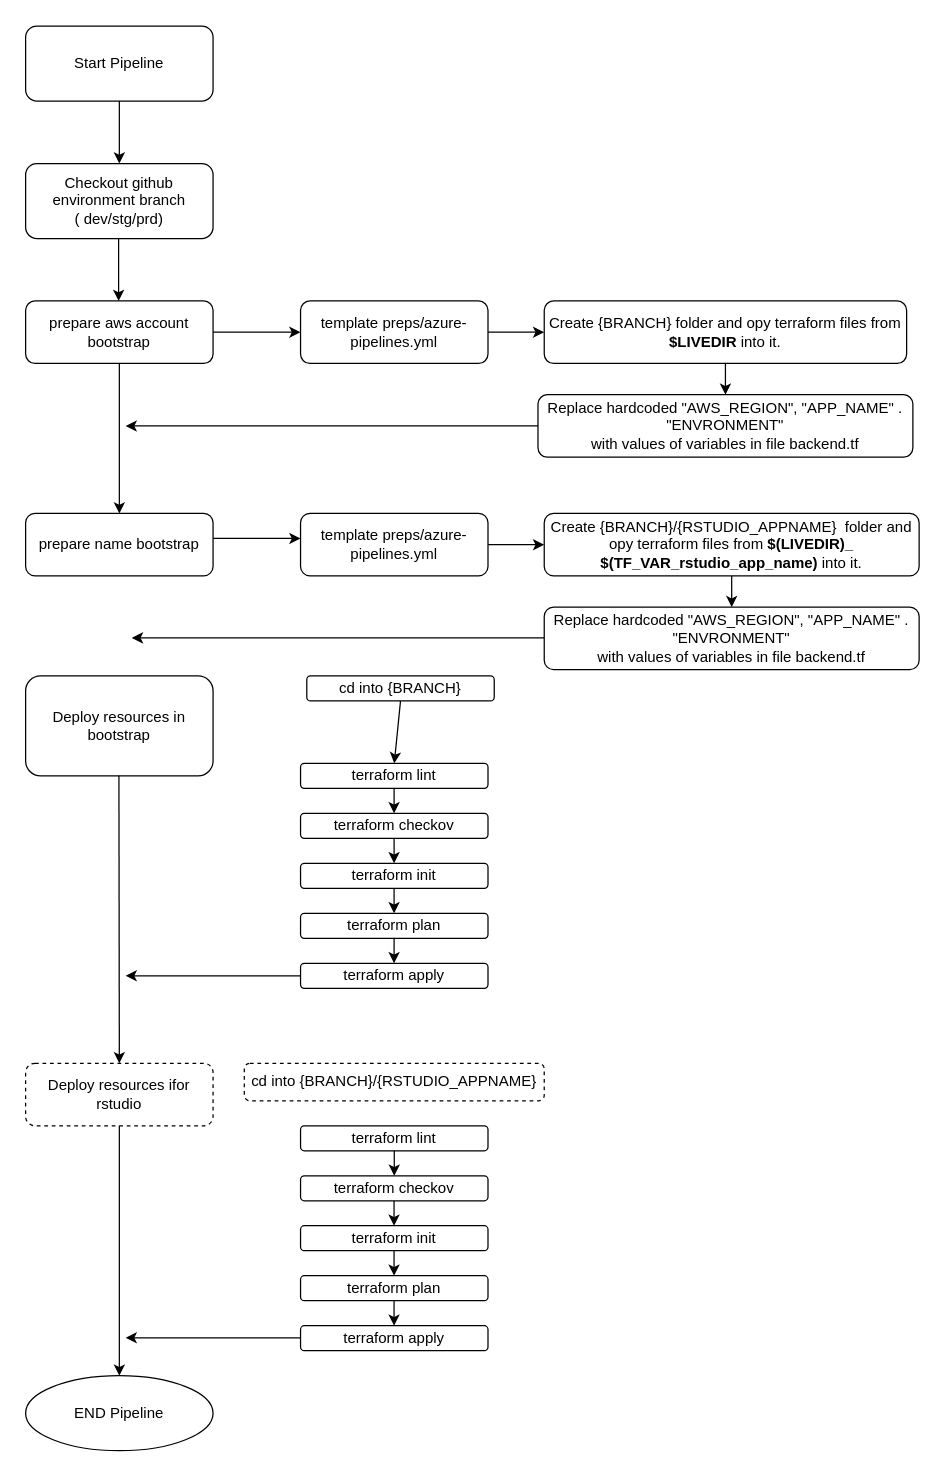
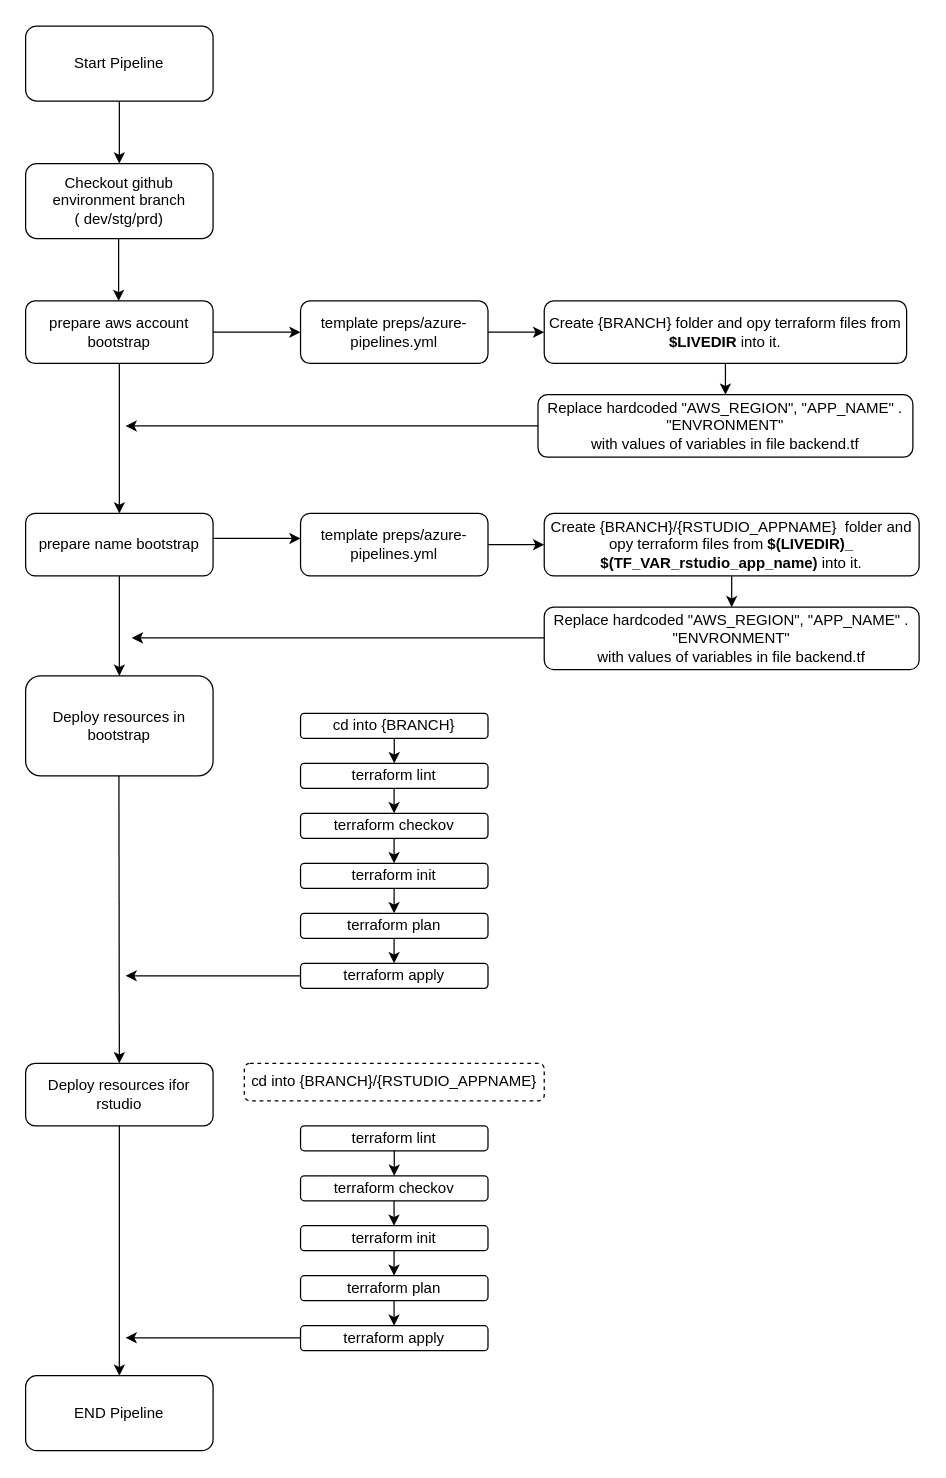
  <mxCell id="0" />
  <mxCell id="1" parent="0" />
  <mxCell id="2" value="Start Pipeline" style="rounded=1;whiteSpace=wrap;html=1;" vertex="1" parent="1"><mxGeometry x="20" y="20" width="150" height="60" as="geometry" /></mxCell>
  <mxCell id="3" value="Checkout github environment branch &lt;br&gt;( dev/stg/prd)" style="rounded=1;whiteSpace=wrap;html=1;" vertex="1" parent="1"><mxGeometry x="20" y="130" width="150" height="60" as="geometry" /></mxCell>
  <mxCell id="4" value="prepare aws account bootstrap" style="rounded=1;whiteSpace=wrap;html=1;" vertex="1" parent="1"><mxGeometry x="20" y="240" width="150" height="50" as="geometry" /></mxCell>
  <mxCell id="5" value="" style="edgeStyle=orthogonalEdgeStyle;rounded=0;orthogonalLoop=1;jettySize=auto;html=1;" edge="1" parent="1" source="6"><mxGeometry relative="1" as="geometry"><mxPoint x="435" y="265" as="targetPoint" /></mxGeometry></mxCell>
  <mxCell id="6" value="template preps/azure-pipelines.yml" style="rounded=1;whiteSpace=wrap;html=1;" vertex="1" parent="1"><mxGeometry x="240" y="240" width="150" height="50" as="geometry" /></mxCell>
  <mxCell id="7" value="Create {BRANCH} folder and opy terraform files from &lt;b&gt;$LIVEDIR&lt;/b&gt; into it." style="rounded=1;whiteSpace=wrap;html=1;" vertex="1" parent="1"><mxGeometry x="435" y="240" width="290" height="50" as="geometry" /></mxCell>
  <mxCell id="8" value="Replace hardcoded &quot;AWS_REGION&quot;, &quot;APP_NAME&quot; .&lt;br&gt;&quot;ENVRONMENT&quot;&lt;br&gt;with values of variables in file backend.tf" style="rounded=1;whiteSpace=wrap;html=1;" vertex="1" parent="1"><mxGeometry x="430" y="315" width="300" height="50" as="geometry" /></mxCell>
  <mxCell id="9" value="prepare name bootstrap" style="rounded=1;whiteSpace=wrap;html=1;" vertex="1" parent="1"><mxGeometry x="20" y="410" width="150" height="50" as="geometry" /></mxCell>
  <mxCell id="10" value="template preps/azure-pipelines.yml" style="rounded=1;whiteSpace=wrap;html=1;" vertex="1" parent="1"><mxGeometry x="240" y="410" width="150" height="50" as="geometry" /></mxCell>
  <mxCell id="11" value="Create {BRANCH}/{RSTUDIO_APPNAME}&amp;nbsp; folder and opy terraform files from &lt;b&gt;$(LIVEDIR)_&lt;br&gt;$(TF_VAR_rstudio_app_name)&lt;/b&gt; into it." style="rounded=1;whiteSpace=wrap;html=1;" vertex="1" parent="1"><mxGeometry x="435" y="410" width="300" height="50" as="geometry" /></mxCell>
  <mxCell id="12" value="Replace hardcoded &quot;AWS_REGION&quot;, &quot;APP_NAME&quot; .&lt;br&gt;&quot;ENVRONMENT&quot;&lt;br&gt;with values of variables in file backend.tf" style="rounded=1;whiteSpace=wrap;html=1;" vertex="1" parent="1"><mxGeometry x="435" y="485" width="300" height="50" as="geometry" /></mxCell>
  <mxCell id="13" value="Deploy resources in bootstrap" style="rounded=1;whiteSpace=wrap;html=1;" vertex="1" parent="1"><mxGeometry x="20" y="540" width="150" height="80" as="geometry" /></mxCell>
- <mxCell id="14" value="cd into {BRANCH}" style="rounded=1;whiteSpace=wrap;html=1;" vertex="1" parent="1"><mxGeometry x="245" y="540" width="150" height="20" as="geometry" /></mxCell>
+ <mxCell id="14" value="cd into {BRANCH}" style="rounded=1;whiteSpace=wrap;html=1;" vertex="1" parent="1"><mxGeometry x="240" y="570" width="150" height="20" as="geometry" /></mxCell>
  <mxCell id="15" value="terraform lint" style="rounded=1;whiteSpace=wrap;html=1;" vertex="1" parent="1"><mxGeometry x="240" y="610" width="150" height="20" as="geometry" /></mxCell>
  <mxCell id="16" value="terraform checkov" style="rounded=1;whiteSpace=wrap;html=1;" vertex="1" parent="1"><mxGeometry x="240" y="650" width="150" height="20" as="geometry" /></mxCell>
  <mxCell id="17" value="terraform init" style="rounded=1;whiteSpace=wrap;html=1;" vertex="1" parent="1"><mxGeometry x="240" y="690" width="150" height="20" as="geometry" /></mxCell>
  <mxCell id="18" value="terraform plan" style="rounded=1;whiteSpace=wrap;html=1;" vertex="1" parent="1"><mxGeometry x="240" y="730" width="150" height="20" as="geometry" /></mxCell>
  <mxCell id="19" value="terraform apply" style="rounded=1;whiteSpace=wrap;html=1;" vertex="1" parent="1"><mxGeometry x="240" y="770" width="150" height="20" as="geometry" /></mxCell>
- <mxCell id="20" value="Deploy resources ifor rstudio" style="rounded=1;whiteSpace=wrap;html=1;dashed=1;" vertex="1" parent="1"><mxGeometry x="20" y="850" width="150" height="50" as="geometry" /></mxCell>
+ <mxCell id="20" value="Deploy resources ifor rstudio" style="rounded=1;whiteSpace=wrap;html=1;" vertex="1" parent="1"><mxGeometry x="20" y="850" width="150" height="50" as="geometry" /></mxCell>
  <mxCell id="21" value="cd into {BRANCH}/{RSTUDIO_APPNAME}" style="rounded=1;whiteSpace=wrap;html=1;dashed=1;" vertex="1" parent="1"><mxGeometry x="195" y="850" width="240" height="30" as="geometry" /></mxCell>
  <mxCell id="22" value="terraform lint" style="rounded=1;whiteSpace=wrap;html=1;" vertex="1" parent="1"><mxGeometry x="240" y="900" width="150" height="20" as="geometry" /></mxCell>
  <mxCell id="23" value="terraform checkov" style="rounded=1;whiteSpace=wrap;html=1;" vertex="1" parent="1"><mxGeometry x="240" y="940" width="150" height="20" as="geometry" /></mxCell>
  <mxCell id="24" value="terraform init" style="rounded=1;whiteSpace=wrap;html=1;" vertex="1" parent="1"><mxGeometry x="240" y="980" width="150" height="20" as="geometry" /></mxCell>
  <mxCell id="25" value="terraform plan" style="rounded=1;whiteSpace=wrap;html=1;" vertex="1" parent="1"><mxGeometry x="240" y="1020" width="150" height="20" as="geometry" /></mxCell>
  <mxCell id="26" value="terraform apply" style="rounded=1;whiteSpace=wrap;html=1;" vertex="1" parent="1"><mxGeometry x="240" y="1060" width="150" height="20" as="geometry" /></mxCell>
  <mxCell id="27" value="" style="endArrow=classic;html=1;exitX=0.5;exitY=1;exitDx=0;exitDy=0;" edge="1" parent="1" source="2" target="3"><mxGeometry width="50" height="50" relative="1" as="geometry"><mxPoint x="620" y="690" as="sourcePoint" /><mxPoint x="670" y="640" as="targetPoint" /></mxGeometry></mxCell>
  <mxCell id="28" value="" style="endArrow=classic;html=1;exitX=0.5;exitY=1;exitDx=0;exitDy=0;" edge="1" parent="1"><mxGeometry width="50" height="50" relative="1" as="geometry"><mxPoint x="94.41" y="190" as="sourcePoint" /><mxPoint x="94.41" y="240" as="targetPoint" /></mxGeometry></mxCell>
  <mxCell id="29" value="" style="endArrow=classic;html=1;exitX=1;exitY=0.5;exitDx=0;exitDy=0;entryX=0;entryY=0.5;entryDx=0;entryDy=0;" edge="1" parent="1" source="4" target="6"><mxGeometry width="50" height="50" relative="1" as="geometry"><mxPoint x="180" y="270" as="sourcePoint" /><mxPoint x="180" y="320" as="targetPoint" /></mxGeometry></mxCell>
  <mxCell id="30" value="" style="endArrow=classic;html=1;exitX=0.5;exitY=1;exitDx=0;exitDy=0;entryX=0.5;entryY=0;entryDx=0;entryDy=0;" edge="1" parent="1" source="7" target="8"><mxGeometry width="50" height="50" relative="1" as="geometry"><mxPoint x="105" y="90" as="sourcePoint" /><mxPoint x="105" y="140" as="targetPoint" /></mxGeometry></mxCell>
  <mxCell id="31" value="" style="endArrow=classic;html=1;exitX=0.5;exitY=1;exitDx=0;exitDy=0;" edge="1" parent="1" source="4" target="9"><mxGeometry width="50" height="50" relative="1" as="geometry"><mxPoint x="590" y="300" as="sourcePoint" /><mxPoint x="590" y="325" as="targetPoint" /></mxGeometry></mxCell>
  <mxCell id="32" value="" style="endArrow=classic;html=1;exitX=0.5;exitY=1;exitDx=0;exitDy=0;entryX=0.5;entryY=0;entryDx=0;entryDy=0;" edge="1" parent="1" source="11" target="12"><mxGeometry width="50" height="50" relative="1" as="geometry"><mxPoint x="590" y="375" as="sourcePoint" /><mxPoint x="589.9" y="420" as="targetPoint" /></mxGeometry></mxCell>
  <mxCell id="33" value="" style="endArrow=classic;html=1;exitX=0;exitY=0.5;exitDx=0;exitDy=0;" edge="1" parent="1" source="8"><mxGeometry width="50" height="50" relative="1" as="geometry"><mxPoint x="180" y="275" as="sourcePoint" /><mxPoint x="100" y="340" as="targetPoint" /></mxGeometry></mxCell>
+ <mxCell id="34" value="" style="endArrow=classic;html=1;exitX=0.5;exitY=1;exitDx=0;exitDy=0;entryX=0.5;entryY=0;entryDx=0;entryDy=0;" edge="1" parent="1" source="9" target="13"><mxGeometry width="50" height="50" relative="1" as="geometry"><mxPoint x="105" y="300" as="sourcePoint" /><mxPoint x="105" y="420" as="targetPoint" /></mxGeometry></mxCell>
  <mxCell id="35" value="" style="endArrow=classic;html=1;exitX=1;exitY=0.5;exitDx=0;exitDy=0;entryX=0;entryY=0.5;entryDx=0;entryDy=0;" edge="1" parent="1"><mxGeometry width="50" height="50" relative="1" as="geometry"><mxPoint x="170" y="430" as="sourcePoint" /><mxPoint x="240" y="430" as="targetPoint" /></mxGeometry></mxCell>
  <mxCell id="36" value="" style="edgeStyle=orthogonalEdgeStyle;rounded=0;orthogonalLoop=1;jettySize=auto;html=1;entryX=0;entryY=0.5;entryDx=0;entryDy=0;" edge="1" parent="1" source="10" target="11"><mxGeometry relative="1" as="geometry"><mxPoint x="400" y="275" as="sourcePoint" /><mxPoint x="440" y="435" as="targetPoint" /></mxGeometry></mxCell>
  <mxCell id="37" value="" style="endArrow=classic;html=1;exitX=0;exitY=0.5;exitDx=0;exitDy=0;" edge="1" parent="1"><mxGeometry width="50" height="50" relative="1" as="geometry"><mxPoint x="435" y="509.58" as="sourcePoint" /><mxPoint x="105" y="509.58" as="targetPoint" /></mxGeometry></mxCell>
  <mxCell id="38" value="" style="endArrow=classic;html=1;exitX=0.5;exitY=1;exitDx=0;exitDy=0;entryX=0.5;entryY=0;entryDx=0;entryDy=0;" edge="1" parent="1" source="14" target="15"><mxGeometry width="50" height="50" relative="1" as="geometry"><mxPoint x="595" y="470" as="sourcePoint" /><mxPoint x="595" y="495" as="targetPoint" /></mxGeometry></mxCell>
  <mxCell id="39" value="" style="endArrow=classic;html=1;exitX=0.5;exitY=1;exitDx=0;exitDy=0;entryX=0.5;entryY=0;entryDx=0;entryDy=0;" edge="1" parent="1"><mxGeometry width="50" height="50" relative="1" as="geometry"><mxPoint x="314.86" y="630" as="sourcePoint" /><mxPoint x="314.86" y="650" as="targetPoint" /></mxGeometry></mxCell>
  <mxCell id="40" value="" style="endArrow=classic;html=1;exitX=0.5;exitY=1;exitDx=0;exitDy=0;entryX=0.5;entryY=0;entryDx=0;entryDy=0;" edge="1" parent="1"><mxGeometry width="50" height="50" relative="1" as="geometry"><mxPoint x="314.86" y="670" as="sourcePoint" /><mxPoint x="314.86" y="690" as="targetPoint" /></mxGeometry></mxCell>
  <mxCell id="41" value="" style="endArrow=classic;html=1;exitX=0.5;exitY=1;exitDx=0;exitDy=0;entryX=0.5;entryY=0;entryDx=0;entryDy=0;" edge="1" parent="1"><mxGeometry width="50" height="50" relative="1" as="geometry"><mxPoint x="314.86" y="710" as="sourcePoint" /><mxPoint x="314.86" y="730" as="targetPoint" /></mxGeometry></mxCell>
  <mxCell id="42" value="" style="endArrow=classic;html=1;exitX=0.5;exitY=1;exitDx=0;exitDy=0;entryX=0.5;entryY=0;entryDx=0;entryDy=0;" edge="1" parent="1"><mxGeometry width="50" height="50" relative="1" as="geometry"><mxPoint x="314.86" y="750" as="sourcePoint" /><mxPoint x="314.86" y="770" as="targetPoint" /></mxGeometry></mxCell>
  <mxCell id="43" value="" style="endArrow=classic;html=1;exitX=0.5;exitY=1;exitDx=0;exitDy=0;entryX=0.5;entryY=0;entryDx=0;entryDy=0;" edge="1" parent="1" target="20"><mxGeometry width="50" height="50" relative="1" as="geometry"><mxPoint x="94.66" y="620" as="sourcePoint" /><mxPoint x="90" y="800" as="targetPoint" /></mxGeometry></mxCell>
  <mxCell id="44" value="" style="endArrow=classic;html=1;exitX=0;exitY=0.5;exitDx=0;exitDy=0;" edge="1" parent="1" source="19"><mxGeometry width="50" height="50" relative="1" as="geometry"><mxPoint x="445" y="519.58" as="sourcePoint" /><mxPoint x="100" y="780" as="targetPoint" /></mxGeometry></mxCell>
  <mxCell id="45" value="" style="endArrow=classic;html=1;entryX=0.5;entryY=0;entryDx=0;entryDy=0;exitX=0.5;exitY=1;exitDx=0;exitDy=0;" edge="1" parent="1" source="22" target="23"><mxGeometry width="50" height="50" relative="1" as="geometry"><mxPoint x="330" y="930" as="sourcePoint" /><mxPoint x="400" y="930" as="targetPoint" /></mxGeometry></mxCell>
  <mxCell id="46" value="" style="endArrow=classic;html=1;entryX=0.5;entryY=0;entryDx=0;entryDy=0;exitX=0.5;exitY=1;exitDx=0;exitDy=0;" edge="1" parent="1"><mxGeometry width="50" height="50" relative="1" as="geometry"><mxPoint x="314.83" y="960" as="sourcePoint" /><mxPoint x="314.83" y="980" as="targetPoint" /></mxGeometry></mxCell>
  <mxCell id="47" value="" style="endArrow=classic;html=1;entryX=0.5;entryY=0;entryDx=0;entryDy=0;exitX=0.5;exitY=1;exitDx=0;exitDy=0;" edge="1" parent="1"><mxGeometry width="50" height="50" relative="1" as="geometry"><mxPoint x="314.83" y="1000" as="sourcePoint" /><mxPoint x="314.83" y="1020" as="targetPoint" /></mxGeometry></mxCell>
  <mxCell id="48" value="" style="endArrow=classic;html=1;entryX=0.5;entryY=0;entryDx=0;entryDy=0;exitX=0.5;exitY=1;exitDx=0;exitDy=0;" edge="1" parent="1"><mxGeometry width="50" height="50" relative="1" as="geometry"><mxPoint x="314.83" y="1040" as="sourcePoint" /><mxPoint x="314.83" y="1060" as="targetPoint" /></mxGeometry></mxCell>
- <mxCell id="49" value="END Pipeline" style="ellipse;whiteSpace=wrap;html=1;" vertex="1" parent="1"><mxGeometry x="20" y="1100" width="150" height="60" as="geometry" /></mxCell>
+ <mxCell id="49" value="END Pipeline" style="rounded=1;whiteSpace=wrap;html=1;" vertex="1" parent="1"><mxGeometry x="20" y="1100" width="150" height="60" as="geometry" /></mxCell>
  <mxCell id="50" value="" style="endArrow=classic;html=1;exitX=0.5;exitY=1;exitDx=0;exitDy=0;entryX=0.5;entryY=0;entryDx=0;entryDy=0;" edge="1" parent="1" source="20" target="49"><mxGeometry width="50" height="50" relative="1" as="geometry"><mxPoint x="104.66" y="630" as="sourcePoint" /><mxPoint x="105" y="860" as="targetPoint" /></mxGeometry></mxCell>
  <mxCell id="51" value="" style="endArrow=classic;html=1;exitX=0;exitY=0.5;exitDx=0;exitDy=0;" edge="1" parent="1"><mxGeometry width="50" height="50" relative="1" as="geometry"><mxPoint x="240" y="1069.66" as="sourcePoint" /><mxPoint x="100" y="1069.66" as="targetPoint" /></mxGeometry></mxCell>
